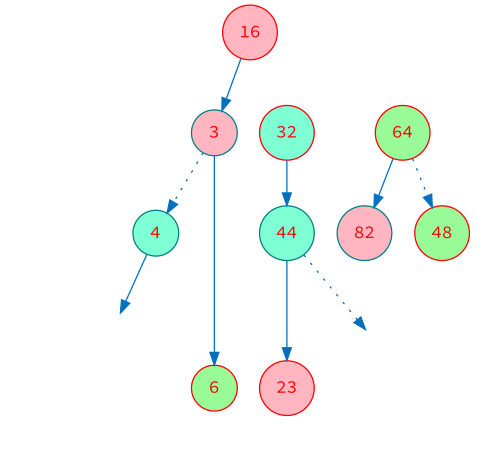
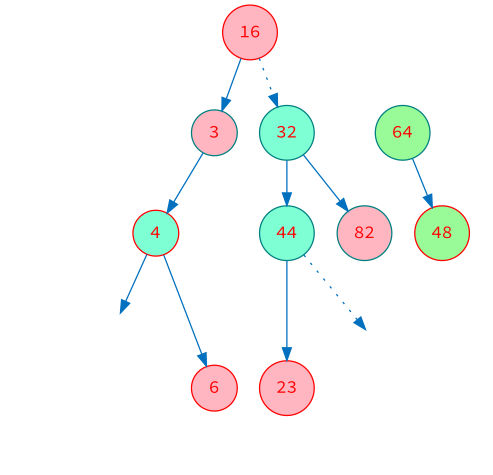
  digraph {
    fontname="Source Code Pro"
    node [color=red fillcolor=lightpink fontcolor=red fontname="Source Code Pro" shape=circle style=filled]
    edge [color="#0070BF" fontname="Source Code Pro" style=solid]
    n1 [label=16]
    n2 [color=teal label=3]
-   n3 [fillcolor=aquamarine label=32]
-   n4 [color=teal fillcolor=aquamarine label=4]
+   n3 [color=teal fillcolor=aquamarine label=32]
+   n4 [fillcolor=aquamarine label=4]
    n5 [color=teal fillcolor=aquamarine label=44]
    l815033865 [color="#66B268" fillcolor="#AFF4AF" style=invis]
-   n7 [fillcolor=palegreen label=6]
+   n7 [label=6]
    n8 [label=23]
    l99550389 [color="#66B268" fillcolor="#AFF4AF" style=invis]
-   n10 [fillcolor=palegreen label=64]
+   n10 [color=teal fillcolor=palegreen label=64]
    n11 [fillcolor=palegreen label=48]
    n12 [color=teal label=82]
    n1 -> n2
-   n2 -> n4 [style=dotted]
+   n1 -> n3 [style=dotted]
+   n2 -> n4
    n3 -> n5
    n4 -> l815033865
-   n2 -> n7
+   n4 -> n7
    n5 -> n8
    n5 -> l99550389 [style=dotted]
-   n10 -> n11 [style=dotted]
-   n10 -> n12
+   n10 -> n11
+   n3 -> n12
  }
